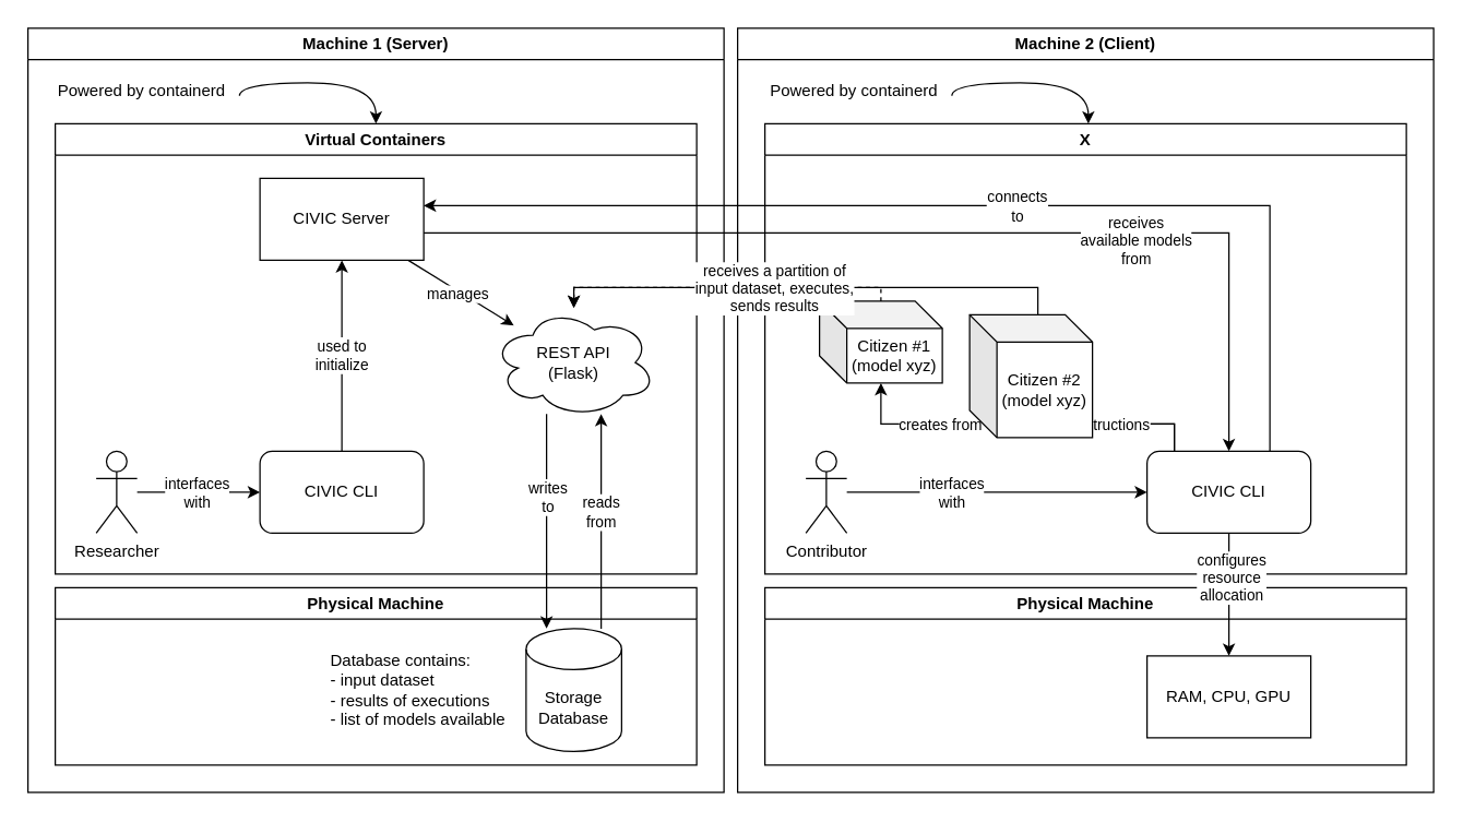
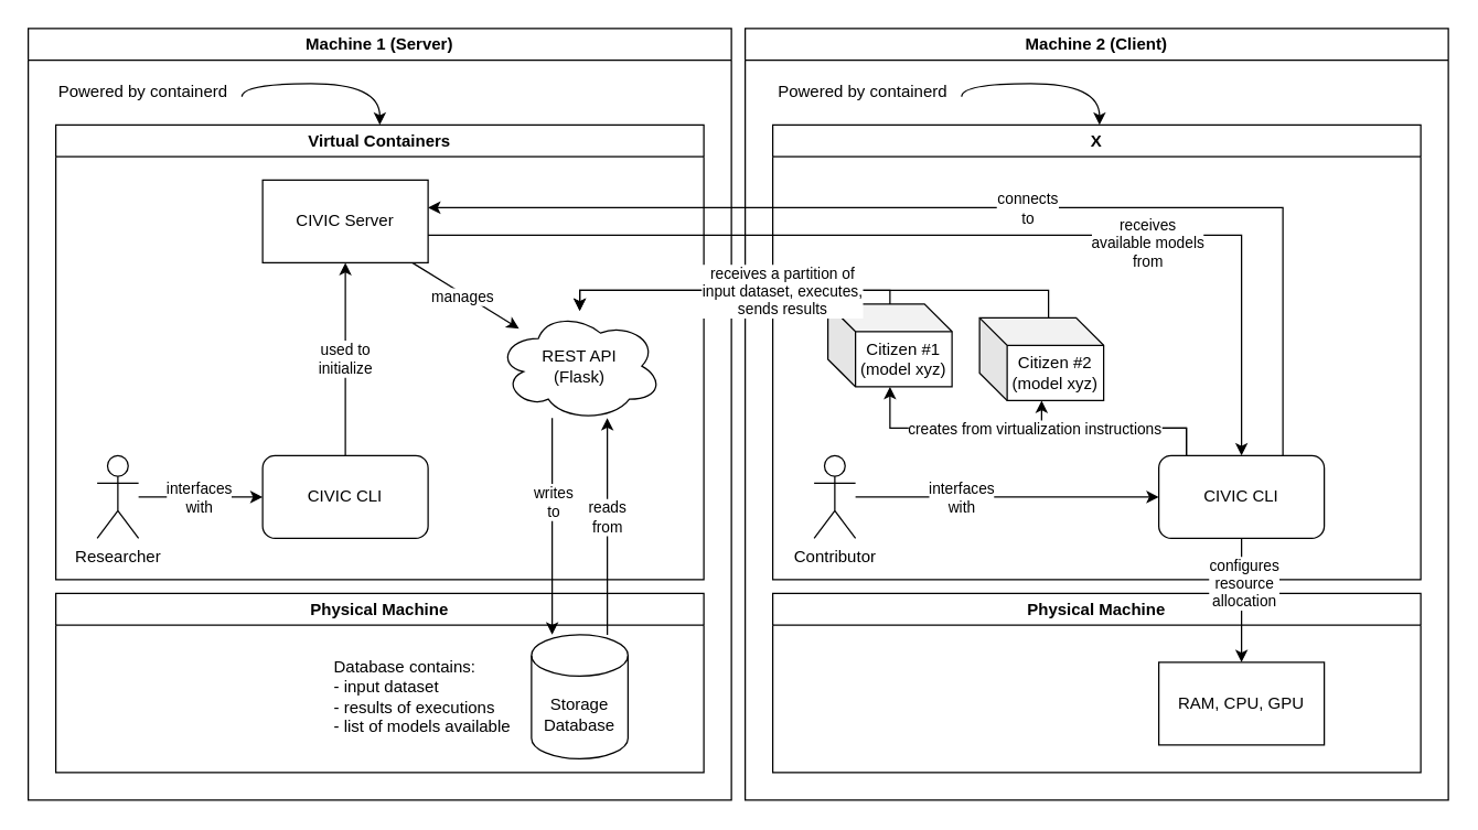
  <mxCell id="0" />
  <mxCell id="1" parent="0" />
  <mxCell id="2" value="Machine 1 (Server)" style="swimlane;whiteSpace=wrap;html=1;" vertex="1" parent="1"><mxGeometry x="20" y="20" width="510" height="560" as="geometry" /></mxCell>
  <mxCell id="3" value="Virtual Containers" style="swimlane;whiteSpace=wrap;html=1;" vertex="1" parent="2"><mxGeometry x="20" y="70" width="470" height="330" as="geometry" /></mxCell>
  <mxCell id="4" value="&lt;div&gt;used to&lt;/div&gt;&lt;div&gt;initialize&lt;br&gt;&lt;/div&gt;" style="rounded=0;orthogonalLoop=1;jettySize=auto;html=1;entryX=0.5;entryY=1;entryDx=0;entryDy=0;" edge="1" parent="3" source="5" target="11"><mxGeometry relative="1" as="geometry" /></mxCell>
  <mxCell id="5" value="CIVIC CLI" style="rounded=1;whiteSpace=wrap;html=1;" vertex="1" parent="3"><mxGeometry x="150" y="240" width="120" height="60" as="geometry" /></mxCell>
  <mxCell id="6" style="edgeStyle=orthogonalEdgeStyle;rounded=0;orthogonalLoop=1;jettySize=auto;html=1;" edge="1" parent="3" source="8" target="5"><mxGeometry relative="1" as="geometry" /></mxCell>
  <mxCell id="7" value="&lt;div&gt;interfaces&lt;/div&gt;&lt;div&gt;with&lt;br&gt;&lt;/div&gt;" style="edgeLabel;html=1;align=center;verticalAlign=middle;resizable=0;points=[];" vertex="1" connectable="0" parent="6"><mxGeometry x="-0.037" relative="1" as="geometry"><mxPoint as="offset" /></mxGeometry></mxCell>
  <mxCell id="8" value="Researcher" style="shape=umlActor;verticalLabelPosition=bottom;verticalAlign=top;html=1;outlineConnect=0;" vertex="1" parent="3"><mxGeometry x="30" y="240" width="30" height="60" as="geometry" /></mxCell>
  <mxCell id="9" style="rounded=0;orthogonalLoop=1;jettySize=auto;html=1;" edge="1" parent="3" source="11" target="12"><mxGeometry relative="1" as="geometry" /></mxCell>
  <mxCell id="10" value="manages" style="edgeLabel;html=1;align=center;verticalAlign=middle;resizable=0;points=[];" vertex="1" connectable="0" parent="9"><mxGeometry x="-0.057" y="-2" relative="1" as="geometry"><mxPoint as="offset" /></mxGeometry></mxCell>
  <mxCell id="11" value="CIVIC Server" style="rounded=0;whiteSpace=wrap;html=1;" vertex="1" parent="3"><mxGeometry x="150" y="40" width="120" height="60" as="geometry" /></mxCell>
  <mxCell id="12" value="&lt;div&gt;REST API&lt;/div&gt;&lt;div&gt;(Flask)&lt;br&gt;&lt;/div&gt;" style="ellipse;shape=cloud;whiteSpace=wrap;html=1;" vertex="1" parent="3"><mxGeometry x="320" y="135" width="120" height="80" as="geometry" /></mxCell>
  <mxCell id="13" style="edgeStyle=orthogonalEdgeStyle;rounded=0;orthogonalLoop=1;jettySize=auto;html=1;curved=1;exitX=0.98;exitY=0.617;exitDx=0;exitDy=0;exitPerimeter=0;" edge="1" parent="2" source="14" target="3"><mxGeometry relative="1" as="geometry"><mxPoint x="160" y="46" as="sourcePoint" /><Array as="points"><mxPoint x="155" y="40" /><mxPoint x="255" y="40" /></Array></mxGeometry></mxCell>
  <mxCell id="14" value="Powered by containerd" style="text;html=1;align=center;verticalAlign=middle;resizable=0;points=[];autosize=1;strokeColor=none;fillColor=none;" vertex="1" parent="2"><mxGeometry x="8" y="31" width="150" height="30" as="geometry" /></mxCell>
  <mxCell id="15" value="Physical Machine" style="swimlane;whiteSpace=wrap;html=1;" vertex="1" parent="2"><mxGeometry x="20" y="410" width="470" height="130" as="geometry" /></mxCell>
  <mxCell id="16" value="&lt;div&gt;Storage&lt;/div&gt;&lt;div&gt;Database&lt;br&gt;&lt;/div&gt;" style="shape=cylinder3;whiteSpace=wrap;html=1;boundedLbl=1;backgroundOutline=1;size=15;" vertex="1" parent="15"><mxGeometry x="345" y="30" width="70" height="90" as="geometry" /></mxCell>
  <mxCell id="17" value="&lt;div align=&quot;left&quot;&gt;Database contains:&lt;/div&gt;&lt;div align=&quot;left&quot;&gt;- input dataset&lt;/div&gt;&lt;div align=&quot;left&quot;&gt;- results of executions&lt;/div&gt;&lt;div align=&quot;left&quot;&gt;- list of models available&lt;br&gt;&lt;/div&gt;" style="text;html=1;align=left;verticalAlign=middle;whiteSpace=wrap;rounded=0;" vertex="1" parent="15"><mxGeometry x="200" y="50" width="170" height="50" as="geometry" /></mxCell>
  <mxCell id="18" style="edgeStyle=orthogonalEdgeStyle;rounded=0;orthogonalLoop=1;jettySize=auto;html=1;" edge="1" parent="2" source="12" target="16"><mxGeometry relative="1" as="geometry"><Array as="points"><mxPoint x="380" y="380" /><mxPoint x="380" y="380" /></Array></mxGeometry></mxCell>
  <mxCell id="19" value="&lt;div&gt;writes&lt;/div&gt;&lt;div&gt;to&lt;br&gt;&lt;/div&gt;" style="edgeLabel;html=1;align=center;verticalAlign=middle;resizable=0;points=[];" vertex="1" connectable="0" parent="18"><mxGeometry x="0.109" y="-1" relative="1" as="geometry"><mxPoint x="1" y="-26" as="offset" /></mxGeometry></mxCell>
  <mxCell id="20" style="edgeStyle=orthogonalEdgeStyle;rounded=0;orthogonalLoop=1;jettySize=auto;html=1;" edge="1" parent="2" source="16" target="12"><mxGeometry relative="1" as="geometry"><Array as="points"><mxPoint x="420" y="380" /><mxPoint x="420" y="380" /></Array></mxGeometry></mxCell>
  <mxCell id="21" value="&lt;div&gt;reads&lt;/div&gt;&lt;div&gt;from&lt;br&gt;&lt;/div&gt;" style="edgeLabel;html=1;align=center;verticalAlign=middle;resizable=0;points=[];" vertex="1" connectable="0" parent="20"><mxGeometry x="0.196" y="1" relative="1" as="geometry"><mxPoint y="8" as="offset" /></mxGeometry></mxCell>
  <mxCell id="22" value="Machine 2 (Client)" style="swimlane;whiteSpace=wrap;html=1;" vertex="1" parent="1"><mxGeometry x="540" y="20" width="510" height="560" as="geometry" /></mxCell>
  <mxCell id="23" value="X" style="swimlane;whiteSpace=wrap;html=1;" vertex="1" parent="22"><mxGeometry x="20" y="70" width="470" height="330" as="geometry"><mxRectangle x="20" y="70" width="50" height="30" as="alternateBounds" /></mxGeometry></mxCell>
  <mxCell id="24" style="edgeStyle=orthogonalEdgeStyle;rounded=0;orthogonalLoop=1;jettySize=auto;html=1;" edge="1" parent="23" source="27" target="32"><mxGeometry relative="1" as="geometry"><Array as="points"><mxPoint x="300" y="220" /><mxPoint x="195" y="220" /></Array></mxGeometry></mxCell>
  <mxCell id="25" style="edgeStyle=orthogonalEdgeStyle;rounded=0;orthogonalLoop=1;jettySize=auto;html=1;" edge="1" parent="23" source="27" target="31"><mxGeometry relative="1" as="geometry"><Array as="points"><mxPoint x="300" y="220" /><mxPoint x="85" y="220" /></Array></mxGeometry></mxCell>
  <mxCell id="26" value="creates from virtualization instructions" style="edgeLabel;html=1;align=center;verticalAlign=middle;resizable=0;points=[];" vertex="1" connectable="0" parent="25"><mxGeometry x="0.307" y="1" relative="1" as="geometry"><mxPoint x="42" y="-1" as="offset" /></mxGeometry></mxCell>
  <mxCell id="27" value="CIVIC CLI" style="rounded=1;whiteSpace=wrap;html=1;" vertex="1" parent="23"><mxGeometry x="280" y="240" width="120" height="60" as="geometry" /></mxCell>
  <mxCell id="28" style="edgeStyle=orthogonalEdgeStyle;rounded=0;orthogonalLoop=1;jettySize=auto;html=1;entryX=0;entryY=0.5;entryDx=0;entryDy=0;" edge="1" parent="23" source="30" target="27"><mxGeometry relative="1" as="geometry" /></mxCell>
  <mxCell id="29" value="&lt;div&gt;interfaces&lt;/div&gt;&lt;div&gt;with&lt;br&gt;&lt;/div&gt;" style="edgeLabel;html=1;align=center;verticalAlign=middle;resizable=0;points=[];" vertex="1" connectable="0" parent="28"><mxGeometry x="-0.479" y="1" relative="1" as="geometry"><mxPoint x="19" y="1" as="offset" /></mxGeometry></mxCell>
  <mxCell id="30" value="Contributor" style="shape=umlActor;verticalLabelPosition=bottom;verticalAlign=top;html=1;outlineConnect=0;" vertex="1" parent="23"><mxGeometry x="30" y="240" width="30" height="60" as="geometry" /></mxCell>
  <mxCell id="31" value="&lt;div&gt;Citizen #1&lt;/div&gt;&lt;div&gt;(model xyz)&lt;br&gt;&lt;/div&gt;" style="shape=cube;whiteSpace=wrap;html=1;boundedLbl=1;backgroundOutline=1;darkOpacity=0.05;darkOpacity2=0.1;" vertex="1" parent="23"><mxGeometry x="40" y="130" width="90" height="60" as="geometry" /></mxCell>
- <mxCell id="32" value="&lt;div&gt;Citizen #2&lt;/div&gt;&lt;div&gt;(model xyz)&lt;br&gt;&lt;/div&gt;" style="shape=cube;whiteSpace=wrap;html=1;boundedLbl=1;backgroundOutline=1;darkOpacity=0.05;darkOpacity2=0.1;" vertex="1" parent="23"><mxGeometry x="150" y="140" width="90" height="90" as="geometry" /></mxCell>
+ <mxCell id="32" value="&lt;div&gt;Citizen #2&lt;/div&gt;&lt;div&gt;(model xyz)&lt;br&gt;&lt;/div&gt;" style="shape=cube;whiteSpace=wrap;html=1;boundedLbl=1;backgroundOutline=1;darkOpacity=0.05;darkOpacity2=0.1;" vertex="1" parent="23"><mxGeometry x="150" y="140" width="90" height="60" as="geometry" /></mxCell>
  <mxCell id="33" value="Physical Machine" style="swimlane;whiteSpace=wrap;html=1;" vertex="1" parent="22"><mxGeometry x="20" y="410" width="470" height="130" as="geometry"><mxRectangle x="20" y="410" width="140" height="30" as="alternateBounds" /></mxGeometry></mxCell>
  <mxCell id="34" value="RAM, CPU, GPU" style="rounded=0;whiteSpace=wrap;html=1;" vertex="1" parent="33"><mxGeometry x="280" y="50" width="120" height="60" as="geometry" /></mxCell>
  <mxCell id="35" style="edgeStyle=orthogonalEdgeStyle;rounded=0;orthogonalLoop=1;jettySize=auto;html=1;curved=1;exitX=0.98;exitY=0.617;exitDx=0;exitDy=0;exitPerimeter=0;" edge="1" parent="22" source="36"><mxGeometry relative="1" as="geometry"><mxPoint x="162" y="46" as="sourcePoint" /><mxPoint x="257" y="70" as="targetPoint" /><Array as="points"><mxPoint x="157" y="40" /><mxPoint x="257" y="40" /></Array></mxGeometry></mxCell>
  <mxCell id="36" value="Powered by containerd" style="text;html=1;align=center;verticalAlign=middle;resizable=0;points=[];autosize=1;strokeColor=none;fillColor=none;" vertex="1" parent="22"><mxGeometry x="10" y="31" width="150" height="30" as="geometry" /></mxCell>
  <mxCell id="37" style="edgeStyle=orthogonalEdgeStyle;rounded=0;orthogonalLoop=1;jettySize=auto;html=1;" edge="1" parent="22" source="27" target="34"><mxGeometry relative="1" as="geometry" /></mxCell>
  <mxCell id="38" value="&lt;div&gt;configures&lt;/div&gt;&lt;div&gt;resource&lt;/div&gt;&lt;div&gt;allocation&lt;br&gt;&lt;/div&gt;" style="edgeLabel;html=1;align=center;verticalAlign=middle;resizable=0;points=[];" vertex="1" connectable="0" parent="37"><mxGeometry x="-0.289" y="1" relative="1" as="geometry"><mxPoint as="offset" /></mxGeometry></mxCell>
  <mxCell id="39" style="edgeStyle=orthogonalEdgeStyle;rounded=0;orthogonalLoop=1;jettySize=auto;html=1;" edge="1" parent="1" source="27" target="11"><mxGeometry relative="1" as="geometry"><Array as="points"><mxPoint x="930" y="150" /></Array></mxGeometry></mxCell>
  <mxCell id="40" value="&lt;div&gt;connects&lt;/div&gt;&lt;div&gt;to&lt;br&gt;&lt;/div&gt;" style="edgeLabel;html=1;align=center;verticalAlign=middle;resizable=0;points=[];" vertex="1" connectable="0" parent="39"><mxGeometry x="-0.218" y="2" relative="1" as="geometry"><mxPoint x="-53" y="-2" as="offset" /></mxGeometry></mxCell>
  <mxCell id="41" style="edgeStyle=orthogonalEdgeStyle;rounded=0;orthogonalLoop=1;jettySize=auto;html=1;" edge="1" parent="1" source="11" target="27"><mxGeometry relative="1" as="geometry"><Array as="points"><mxPoint x="900" y="170" /></Array></mxGeometry></mxCell>
  <mxCell id="42" value="&lt;div&gt;receives&lt;/div&gt;&lt;div&gt;available models&lt;/div&gt;&lt;div&gt;from&lt;br&gt;&lt;/div&gt;" style="edgeLabel;html=1;align=center;verticalAlign=middle;resizable=0;points=[];" vertex="1" connectable="0" parent="41"><mxGeometry x="0.372" y="-3" relative="1" as="geometry"><mxPoint x="6" y="2" as="offset" /></mxGeometry></mxCell>
- <mxCell id="43" style="edgeStyle=orthogonalEdgeStyle;rounded=0;orthogonalLoop=1;jettySize=auto;html=1;dashed=1;" edge="1" parent="1" source="31" target="12"><mxGeometry relative="1" as="geometry"><Array as="points"><mxPoint x="645" y="210" /><mxPoint x="420" y="210" /></Array></mxGeometry></mxCell>
+ <mxCell id="43" style="edgeStyle=orthogonalEdgeStyle;rounded=0;orthogonalLoop=1;jettySize=auto;html=1;" edge="1" parent="1" source="31" target="12"><mxGeometry relative="1" as="geometry"><Array as="points"><mxPoint x="645" y="210" /><mxPoint x="420" y="210" /></Array></mxGeometry></mxCell>
  <mxCell id="44" style="edgeStyle=orthogonalEdgeStyle;rounded=0;orthogonalLoop=1;jettySize=auto;html=1;" edge="1" parent="1" source="32" target="12"><mxGeometry relative="1" as="geometry"><Array as="points"><mxPoint x="760" y="210" /><mxPoint x="420" y="210" /></Array></mxGeometry></mxCell>
  <mxCell id="45" value="&lt;div&gt;receives a partition of&lt;/div&gt;&lt;div&gt;input dataset, executes,&lt;/div&gt;&lt;div&gt;sends results&lt;br&gt;&lt;/div&gt;" style="edgeLabel;html=1;align=center;verticalAlign=middle;resizable=0;points=[];" vertex="1" connectable="0" parent="44"><mxGeometry x="0.369" relative="1" as="geometry"><mxPoint x="43" as="offset" /></mxGeometry></mxCell>
